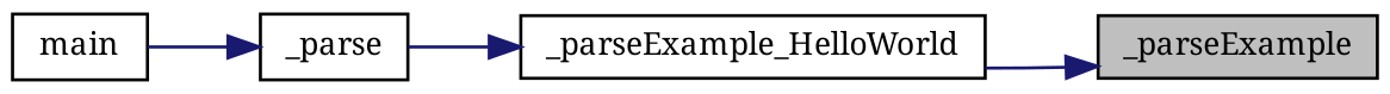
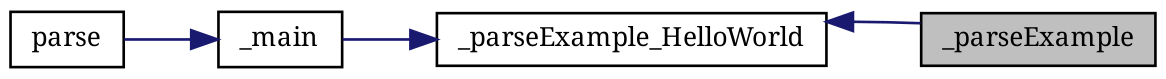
  digraph {
    fontname="Noto Serif"
    rankdir=RL
    node [color=black fillcolor=white fontname="Noto Serif" fontsize=10 shape=record style=filled]
    edge [color=midnightblue dir=back fontname="Noto Serif" fontsize=10 labelfontname=Helvetica labelfontsize=10 style=solid]
    n1 [fillcolor=grey75 fontcolor=black height=0.2 label=_parseExample width=0.4]
    n2 [height=0.2 label=_parseExample_HelloWorld width=0.4]
-   n3 [height=0.2 label=_parse width=0.4]
-   n4 [height=0.2 label=main width=0.4]
-   n1 -> n2
+   n3 [height=0.2 label=_main width=0.4]
+   n4 [height=0.2 label=parse width=0.4]
+   n2 -> n1
    n2 -> n3
    n3 -> n4
  }
